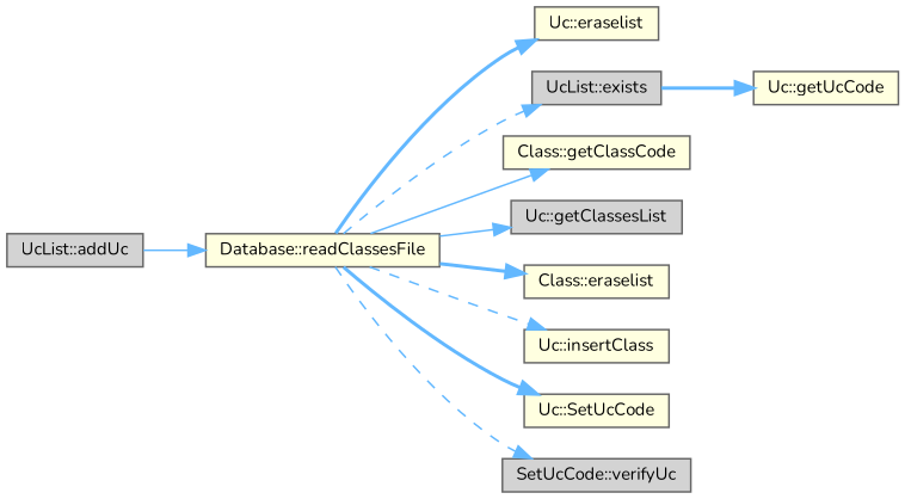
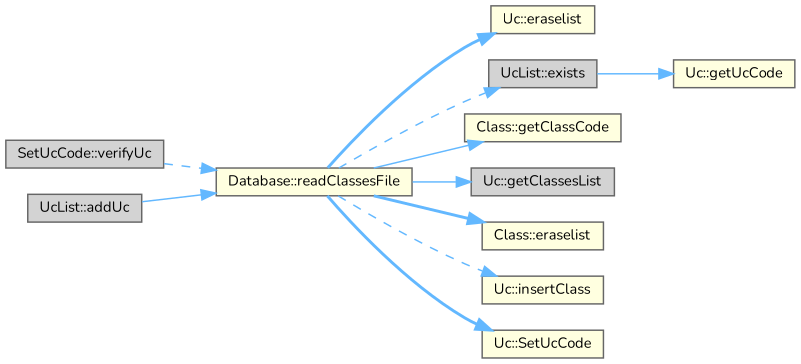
  digraph {
    fontname=Nunito
    rankdir=LR
    node [color=grey40 fillcolor=lightyellow fontname=Nunito fontsize=10 shape=box style=filled]
    edge [color=steelblue1 fontname=Nunito fontsize=10 labelfontname=Helvetica labelfontsize=10 style=bold]
    n1 [color=gray40 fontcolor=black height=0.2 label="Database::readClassesFile" width=0.4]
    n2 [height=0.2 label="Uc::eraselist" width=0.4]
    n3 [fillcolor=lightgrey height=0.2 label="UcList::exists" width=0.4]
    n4 [height=0.2 label="Class::getClassCode" width=0.4]
    n5 [fillcolor=lightgrey height=0.2 label="Uc::getClassesList" width=0.4]
    n6 [height=0.2 label="Class::eraselist" width=0.4]
    n7 [height=0.2 label="Uc::insertClass" width=0.4]
    n8 [height=0.2 label="Uc::SetUcCode" width=0.4]
    n9 [fillcolor=lightgrey height=0.2 label="SetUcCode::verifyUc" width=0.4]
    n10 [fillcolor=lightgrey height=0.2 label="UcList::addUc" width=0.4]
    n11 [height=0.2 label="Uc::getUcCode" width=0.4]
    n1 -> n2
    n1 -> n3 [style=dashed]
    n1 -> n4 [style=solid]
    n1 -> n5 [style=solid]
    n1 -> n6
    n1 -> n7 [style=dashed]
    n1 -> n8
-   n1 -> n9 [style=dashed]
-   n3 -> n11
+   n9 -> n1 [style=dashed]
+   n3 -> n11 [style=solid]
    n10 -> n1 [style=solid]
  }
